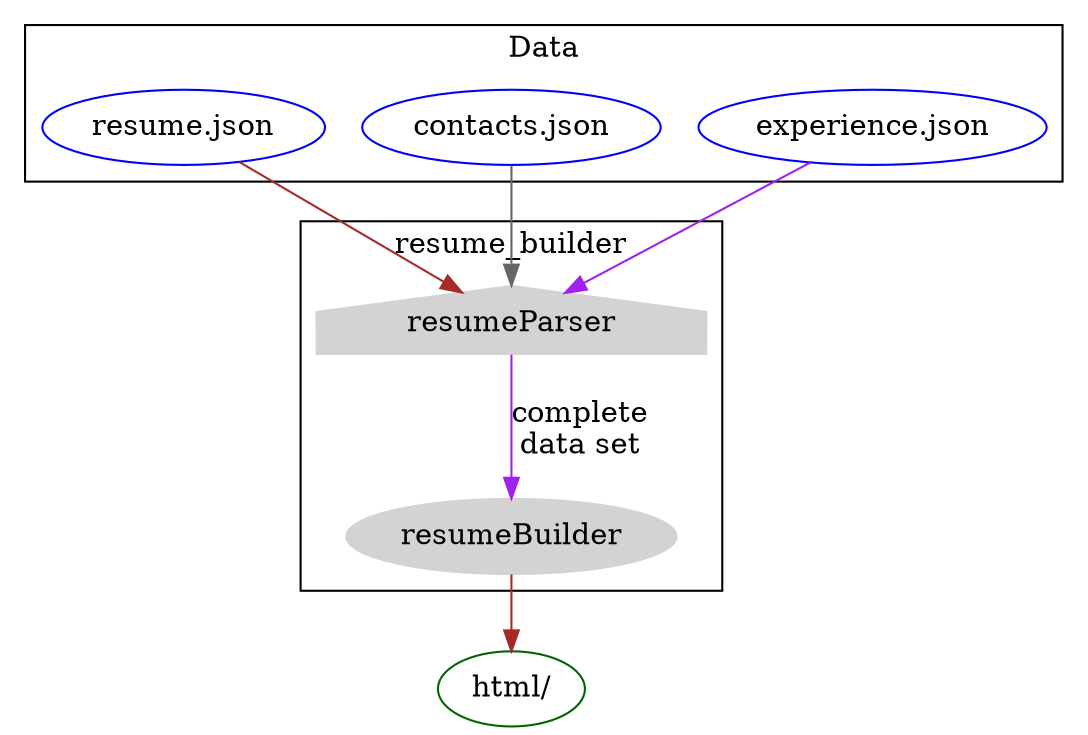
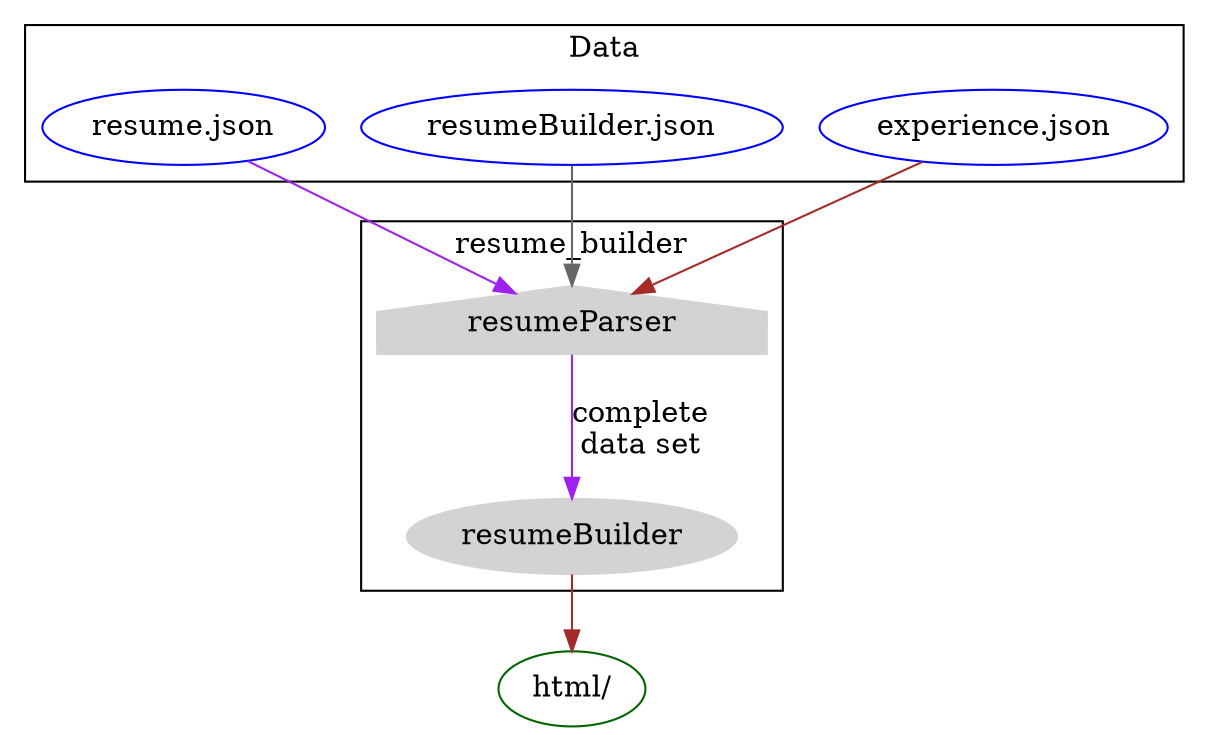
  digraph {
    node [color=blue shape=ellipse]
    edge [color=purple]
    resumeParser [color=lightgrey shape=house style=filled]
    resumeBuilder [color=lightgrey style=filled]
    n3 [fillcolor=grey label="resume.json"]
-   n4 [fillcolor=grey label="contacts.json"]
+   n4 [fillcolor=grey label="resumeBuilder.json"]
    n5 [fillcolor=grey label="experience.json"]
    n6 [color=darkgreen label="html/"]
    subgraph cluster_1 {
      color=black
      label=resume_builder
      resumeParser
      resumeBuilder
    }
    subgraph cluster_2 {
      color=black
      label=Data
      n3
      n4
      n5
    }
    resumeParser -> resumeBuilder [label="complete\ndata set"]
    resumeBuilder -> n6 [color=brown]
-   n3 -> resumeParser [color=brown]
+   n3 -> resumeParser
    n4 -> resumeParser [color=gray40]
-   n5 -> resumeParser
+   n5 -> resumeParser [color=brown]
  }
